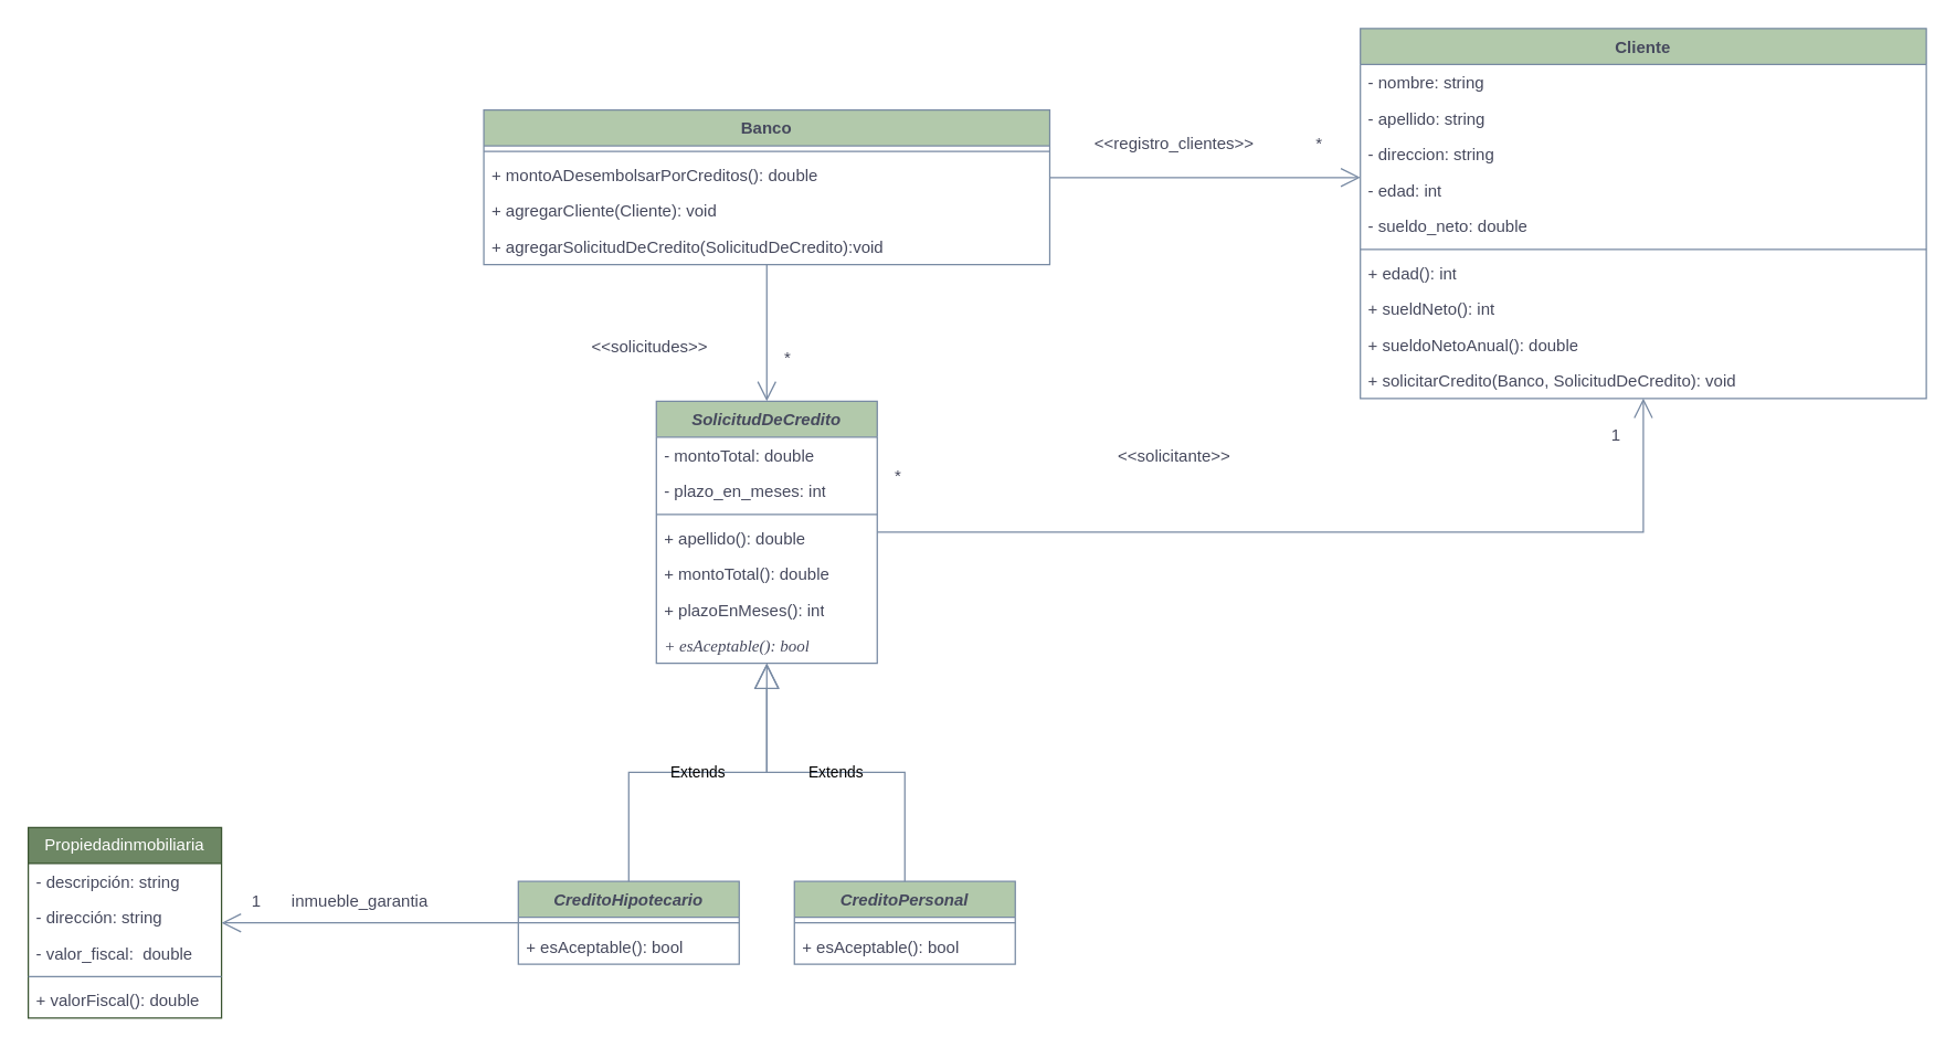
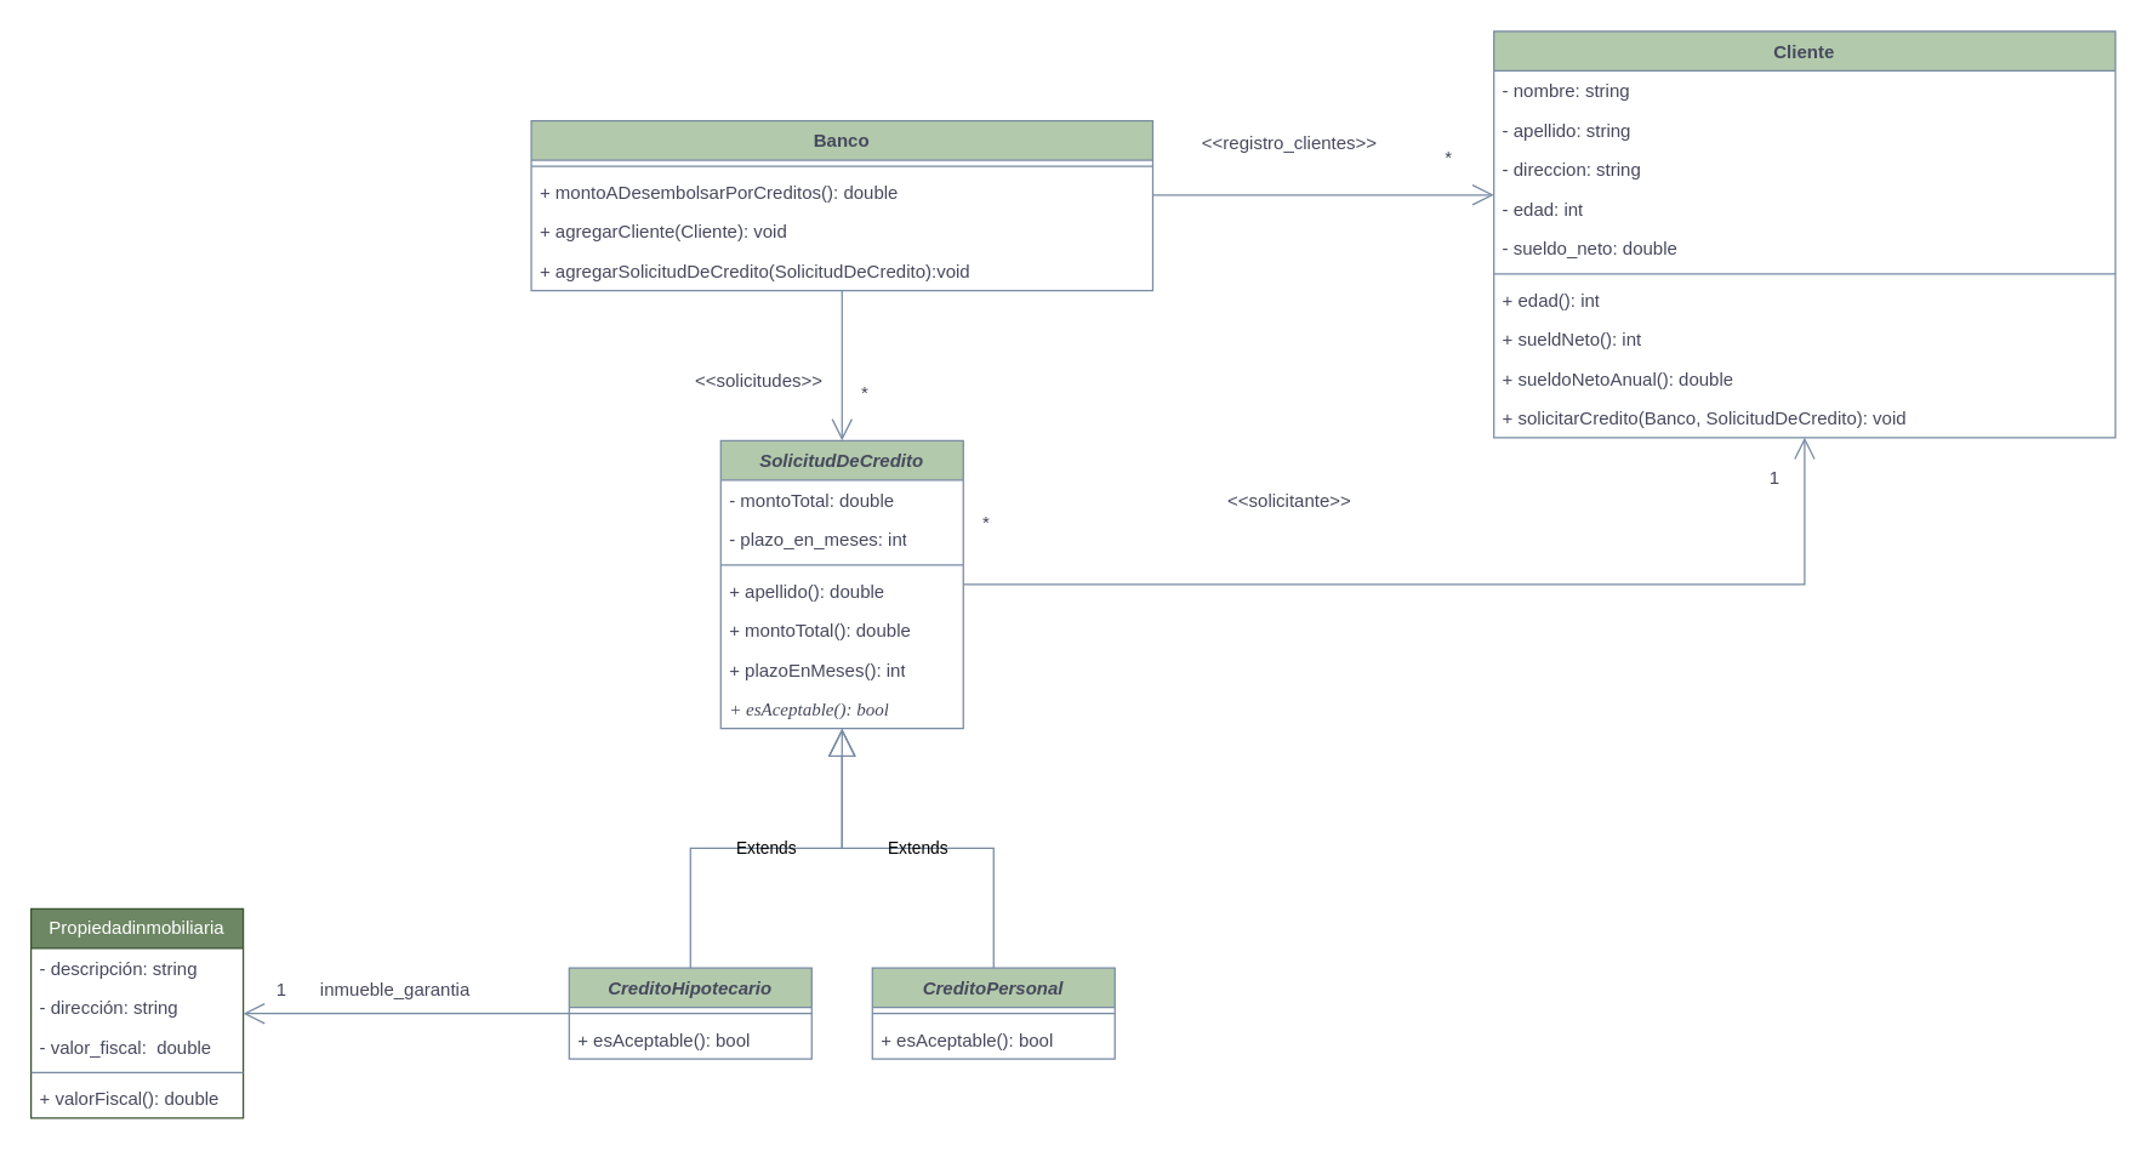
  <mxCell id="0" />
  <mxCell id="1" parent="0" />
  <mxCell id="2" value="Cliente" style="swimlane;fontStyle=1;align=center;verticalAlign=top;childLayout=stackLayout;horizontal=1;startSize=26;horizontalStack=0;resizeParent=1;resizeParentMax=0;resizeLast=0;collapsible=1;marginBottom=0;whiteSpace=wrap;html=1;labelBackgroundColor=none;fillColor=#B2C9AB;strokeColor=#788AA3;fontColor=#46495D;" parent="1" vertex="1"><mxGeometry x="985" y="20" width="410" height="268" as="geometry" /></mxCell>
  <mxCell id="3" value="- nombre: string" style="text;strokeColor=none;fillColor=none;align=left;verticalAlign=top;spacingLeft=4;spacingRight=4;overflow=hidden;rotatable=0;points=[[0,0.5],[1,0.5]];portConstraint=eastwest;whiteSpace=wrap;html=1;labelBackgroundColor=none;fontColor=#46495D;" parent="2" vertex="1"><mxGeometry y="26" width="410" height="26" as="geometry" /></mxCell>
  <mxCell id="4" value="- apellido: string" style="text;strokeColor=none;fillColor=none;align=left;verticalAlign=top;spacingLeft=4;spacingRight=4;overflow=hidden;rotatable=0;points=[[0,0.5],[1,0.5]];portConstraint=eastwest;whiteSpace=wrap;html=1;labelBackgroundColor=none;fontColor=#46495D;" parent="2" vertex="1"><mxGeometry y="52" width="410" height="26" as="geometry" /></mxCell>
  <mxCell id="5" value="- direccion: string" style="text;strokeColor=none;fillColor=none;align=left;verticalAlign=top;spacingLeft=4;spacingRight=4;overflow=hidden;rotatable=0;points=[[0,0.5],[1,0.5]];portConstraint=eastwest;whiteSpace=wrap;html=1;labelBackgroundColor=none;fontColor=#46495D;" parent="2" vertex="1"><mxGeometry y="78" width="410" height="26" as="geometry" /></mxCell>
  <mxCell id="6" value="- edad: int" style="text;strokeColor=none;fillColor=none;align=left;verticalAlign=top;spacingLeft=4;spacingRight=4;overflow=hidden;rotatable=0;points=[[0,0.5],[1,0.5]];portConstraint=eastwest;whiteSpace=wrap;html=1;labelBackgroundColor=none;fontColor=#46495D;" parent="2" vertex="1"><mxGeometry y="104" width="410" height="26" as="geometry" /></mxCell>
  <mxCell id="7" value="- sueldo_neto: double" style="text;strokeColor=none;fillColor=none;align=left;verticalAlign=top;spacingLeft=4;spacingRight=4;overflow=hidden;rotatable=0;points=[[0,0.5],[1,0.5]];portConstraint=eastwest;whiteSpace=wrap;html=1;labelBackgroundColor=none;fontColor=#46495D;" parent="2" vertex="1"><mxGeometry y="130" width="410" height="26" as="geometry" /></mxCell>
  <mxCell id="8" value="" style="line;strokeWidth=1;fillColor=none;align=left;verticalAlign=middle;spacingTop=-1;spacingLeft=3;spacingRight=3;rotatable=0;labelPosition=right;points=[];portConstraint=eastwest;strokeColor=#788AA3;labelBackgroundColor=none;fontColor=#46495D;" parent="2" vertex="1"><mxGeometry y="156" width="410" height="8" as="geometry" /></mxCell>
  <mxCell id="9" value="+ edad(): int" style="text;strokeColor=none;fillColor=none;align=left;verticalAlign=top;spacingLeft=4;spacingRight=4;overflow=hidden;rotatable=0;points=[[0,0.5],[1,0.5]];portConstraint=eastwest;whiteSpace=wrap;html=1;labelBackgroundColor=none;fontColor=#46495D;" parent="2" vertex="1"><mxGeometry y="164" width="410" height="26" as="geometry" /></mxCell>
  <mxCell id="10" value="+ sueldNeto(): int" style="text;strokeColor=none;fillColor=none;align=left;verticalAlign=top;spacingLeft=4;spacingRight=4;overflow=hidden;rotatable=0;points=[[0,0.5],[1,0.5]];portConstraint=eastwest;whiteSpace=wrap;html=1;labelBackgroundColor=none;fontColor=#46495D;" vertex="1" parent="2"><mxGeometry y="190" width="410" height="26" as="geometry" /></mxCell>
  <mxCell id="11" value="+ sueldoNetoAnual(): double" style="text;strokeColor=none;fillColor=none;align=left;verticalAlign=top;spacingLeft=4;spacingRight=4;overflow=hidden;rotatable=0;points=[[0,0.5],[1,0.5]];portConstraint=eastwest;whiteSpace=wrap;html=1;labelBackgroundColor=none;fontColor=#46495D;" vertex="1" parent="2"><mxGeometry y="216" width="410" height="26" as="geometry" /></mxCell>
  <mxCell id="12" value="+ solicitarCredito(Banco, SolicitudDeCredito): void" style="text;strokeColor=none;fillColor=none;align=left;verticalAlign=top;spacingLeft=4;spacingRight=4;overflow=hidden;rotatable=0;points=[[0,0.5],[1,0.5]];portConstraint=eastwest;whiteSpace=wrap;html=1;labelBackgroundColor=none;fontColor=#46495D;" parent="2" vertex="1"><mxGeometry y="242" width="410" height="26" as="geometry" /></mxCell>
  <mxCell id="13" value="Banco" style="swimlane;fontStyle=1;align=center;verticalAlign=top;childLayout=stackLayout;horizontal=1;startSize=26;horizontalStack=0;resizeParent=1;resizeParentMax=0;resizeLast=0;collapsible=1;marginBottom=0;whiteSpace=wrap;html=1;labelBackgroundColor=none;fillColor=#B2C9AB;strokeColor=#788AA3;fontColor=#46495D;" parent="1" vertex="1"><mxGeometry x="350" y="79" width="410" height="112" as="geometry" /></mxCell>
  <mxCell id="14" value="" style="line;strokeWidth=1;fillColor=none;align=left;verticalAlign=middle;spacingTop=-1;spacingLeft=3;spacingRight=3;rotatable=0;labelPosition=right;points=[];portConstraint=eastwest;strokeColor=#788AA3;labelBackgroundColor=none;fontColor=#46495D;" parent="13" vertex="1"><mxGeometry y="26" width="410" height="8" as="geometry" /></mxCell>
  <mxCell id="15" value="+ montoADesembolsarPorCreditos(): double" style="text;strokeColor=none;fillColor=none;align=left;verticalAlign=top;spacingLeft=4;spacingRight=4;overflow=hidden;rotatable=0;points=[[0,0.5],[1,0.5]];portConstraint=eastwest;whiteSpace=wrap;html=1;labelBackgroundColor=none;fontColor=#46495D;" parent="13" vertex="1"><mxGeometry y="34" width="410" height="26" as="geometry" /></mxCell>
  <mxCell id="16" value="+ agregarCliente(Cliente): void" style="text;strokeColor=none;fillColor=none;align=left;verticalAlign=top;spacingLeft=4;spacingRight=4;overflow=hidden;rotatable=0;points=[[0,0.5],[1,0.5]];portConstraint=eastwest;whiteSpace=wrap;html=1;labelBackgroundColor=none;fontColor=#46495D;" parent="13" vertex="1"><mxGeometry y="60" width="410" height="26" as="geometry" /></mxCell>
  <mxCell id="17" value="+ agregarSolicitudDeCredito(SolicitudDeCredito):void" style="text;strokeColor=none;fillColor=none;align=left;verticalAlign=top;spacingLeft=4;spacingRight=4;overflow=hidden;rotatable=0;points=[[0,0.5],[1,0.5]];portConstraint=eastwest;whiteSpace=wrap;html=1;labelBackgroundColor=none;fontColor=#46495D;" parent="13" vertex="1"><mxGeometry y="86" width="410" height="26" as="geometry" /></mxCell>
- <mxCell id="18" value="&amp;lt;&amp;lt;registro_clientes&amp;gt;&amp;gt;" style="text;html=1;align=center;verticalAlign=middle;resizable=0;points=[];autosize=1;strokeColor=none;fillColor=none;labelBackgroundColor=none;fontColor=#46495D;" parent="1" vertex="1"><mxGeometry x="780" y="89" width="140" height="30" as="geometry" /></mxCell>
+ <mxCell id="18" value="&amp;lt;&amp;lt;registro_clientes&amp;gt;&amp;gt;" style="text;html=1;align=center;verticalAlign=middle;resizable=0;points=[];autosize=1;strokeColor=none;fillColor=none;labelBackgroundColor=none;fontColor=#46495D;" parent="1" vertex="1"><mxGeometry x="780" y="79" width="140" height="30" as="geometry" /></mxCell>
  <mxCell id="19" value="*" style="text;html=1;align=center;verticalAlign=middle;resizable=0;points=[];autosize=1;strokeColor=none;fillColor=none;labelBackgroundColor=none;fontColor=#46495D;" parent="1" vertex="1"><mxGeometry x="940" y="89" width="30" height="30" as="geometry" /></mxCell>
  <mxCell id="20" value="&lt;i&gt;SolicitudDeCredito&lt;/i&gt;" style="swimlane;fontStyle=1;align=center;verticalAlign=top;childLayout=stackLayout;horizontal=1;startSize=26;horizontalStack=0;resizeParent=1;resizeParentMax=0;resizeLast=0;collapsible=1;marginBottom=0;whiteSpace=wrap;html=1;labelBackgroundColor=none;fillColor=#B2C9AB;strokeColor=#788AA3;fontColor=#46495D;" parent="1" vertex="1"><mxGeometry x="475" y="290" width="160" height="190" as="geometry" /></mxCell>
  <mxCell id="21" value="- montoTotal: double" style="text;strokeColor=none;fillColor=none;align=left;verticalAlign=top;spacingLeft=4;spacingRight=4;overflow=hidden;rotatable=0;points=[[0,0.5],[1,0.5]];portConstraint=eastwest;whiteSpace=wrap;html=1;labelBackgroundColor=none;fontColor=#46495D;" parent="20" vertex="1"><mxGeometry y="26" width="160" height="26" as="geometry" /></mxCell>
  <mxCell id="22" value="- plazo_en_meses: int" style="text;strokeColor=none;fillColor=none;align=left;verticalAlign=top;spacingLeft=4;spacingRight=4;overflow=hidden;rotatable=0;points=[[0,0.5],[1,0.5]];portConstraint=eastwest;whiteSpace=wrap;html=1;labelBackgroundColor=none;fontColor=#46495D;" parent="20" vertex="1"><mxGeometry y="52" width="160" height="26" as="geometry" /></mxCell>
  <mxCell id="23" value="" style="line;strokeWidth=1;fillColor=none;align=left;verticalAlign=middle;spacingTop=-1;spacingLeft=3;spacingRight=3;rotatable=0;labelPosition=right;points=[];portConstraint=eastwest;strokeColor=#788AA3;labelBackgroundColor=none;fontColor=#46495D;" parent="20" vertex="1"><mxGeometry y="78" width="160" height="8" as="geometry" /></mxCell>
  <mxCell id="24" value="+ apellido(): double" style="text;strokeColor=none;fillColor=none;align=left;verticalAlign=top;spacingLeft=4;spacingRight=4;overflow=hidden;rotatable=0;points=[[0,0.5],[1,0.5]];portConstraint=eastwest;whiteSpace=wrap;html=1;labelBackgroundColor=none;fontColor=#46495D;" parent="20" vertex="1"><mxGeometry y="86" width="160" height="26" as="geometry" /></mxCell>
  <mxCell id="25" value="&lt;div&gt;+ montoTotal(): double&lt;/div&gt;" style="text;strokeColor=none;fillColor=none;align=left;verticalAlign=top;spacingLeft=4;spacingRight=4;overflow=hidden;rotatable=0;points=[[0,0.5],[1,0.5]];portConstraint=eastwest;whiteSpace=wrap;html=1;labelBackgroundColor=none;fontColor=#46495D;" vertex="1" parent="20"><mxGeometry y="112" width="160" height="26" as="geometry" /></mxCell>
  <mxCell id="26" value="+ plazoEnMeses(): int" style="text;strokeColor=none;fillColor=none;align=left;verticalAlign=top;spacingLeft=4;spacingRight=4;overflow=hidden;rotatable=0;points=[[0,0.5],[1,0.5]];portConstraint=eastwest;whiteSpace=wrap;html=1;labelBackgroundColor=none;fontColor=#46495D;" vertex="1" parent="20"><mxGeometry y="138" width="160" height="26" as="geometry" /></mxCell>
  <mxCell id="27" value="+ esAceptable(): bool" style="text;strokeColor=none;fillColor=none;align=left;verticalAlign=top;spacingLeft=4;spacingRight=4;overflow=hidden;rotatable=0;points=[[0,0.5],[1,0.5]];portConstraint=eastwest;whiteSpace=wrap;html=1;fontStyle=2;fontFamily=Times New Roman;labelBackgroundColor=none;fontColor=#46495D;" parent="20" vertex="1"><mxGeometry y="164" width="160" height="26" as="geometry" /></mxCell>
  <mxCell id="28" value="" style="endArrow=open;endFill=1;endSize=12;html=1;rounded=0;labelBackgroundColor=none;strokeColor=#788AA3;fontColor=default;" parent="1" source="13" target="20" edge="1"><mxGeometry width="160" relative="1" as="geometry"><mxPoint x="555" y="240" as="sourcePoint" /><mxPoint x="595" y="330" as="targetPoint" /></mxGeometry></mxCell>
  <mxCell id="29" value="*" style="text;html=1;align=center;verticalAlign=middle;resizable=0;points=[];autosize=1;strokeColor=none;fillColor=none;labelBackgroundColor=none;fontColor=#46495D;" parent="1" vertex="1"><mxGeometry x="555" y="243.5" width="30" height="30" as="geometry" /></mxCell>
  <mxCell id="30" value="" style="endArrow=open;endFill=1;endSize=12;html=1;rounded=0;edgeStyle=orthogonalEdgeStyle;labelBackgroundColor=none;strokeColor=#788AA3;fontColor=default;" parent="1" source="20" target="2" edge="1"><mxGeometry width="160" relative="1" as="geometry"><mxPoint x="725" y="370" as="sourcePoint" /><mxPoint x="885" y="370" as="targetPoint" /></mxGeometry></mxCell>
  <mxCell id="31" value="&amp;lt;&amp;lt;solicitante&amp;gt;&amp;gt;" style="text;html=1;align=center;verticalAlign=middle;resizable=0;points=[];autosize=1;strokeColor=none;fillColor=none;labelBackgroundColor=none;fontColor=#46495D;" parent="1" vertex="1"><mxGeometry x="800" y="315" width="100" height="30" as="geometry" /></mxCell>
  <mxCell id="32" value="1" style="text;html=1;align=center;verticalAlign=middle;resizable=0;points=[];autosize=1;strokeColor=none;fillColor=none;labelBackgroundColor=none;fontColor=#46495D;" parent="1" vertex="1"><mxGeometry x="1155" y="300" width="30" height="30" as="geometry" /></mxCell>
  <mxCell id="33" value="*" style="text;html=1;align=center;verticalAlign=middle;resizable=0;points=[];autosize=1;strokeColor=none;fillColor=none;labelBackgroundColor=none;fontColor=#46495D;" parent="1" vertex="1"><mxGeometry x="635" y="330" width="30" height="30" as="geometry" /></mxCell>
- <mxCell id="34" value="&amp;lt;&amp;lt;solicitudes&amp;gt;&amp;gt;" style="text;html=1;align=center;verticalAlign=middle;resizable=0;points=[];autosize=1;strokeColor=none;fillColor=none;labelBackgroundColor=none;fontColor=#46495D;" parent="1" vertex="1"><mxGeometry x="415" y="236" width="110" height="30" as="geometry" /></mxCell>
+ <mxCell id="34" value="&amp;lt;&amp;lt;solicitudes&amp;gt;&amp;gt;" style="text;html=1;align=center;verticalAlign=middle;resizable=0;points=[];autosize=1;strokeColor=none;fillColor=none;labelBackgroundColor=none;fontColor=#46495D;" parent="1" vertex="1"><mxGeometry x="445" y="236" width="110" height="30" as="geometry" /></mxCell>
  <mxCell id="35" value="&lt;i&gt;CreditoPersonal&lt;/i&gt;" style="swimlane;fontStyle=1;align=center;verticalAlign=top;childLayout=stackLayout;horizontal=1;startSize=26;horizontalStack=0;resizeParent=1;resizeParentMax=0;resizeLast=0;collapsible=1;marginBottom=0;whiteSpace=wrap;html=1;labelBackgroundColor=none;fillColor=#B2C9AB;strokeColor=#788AA3;fontColor=#46495D;" parent="1" vertex="1"><mxGeometry x="575" y="638" width="160" height="60" as="geometry" /></mxCell>
  <mxCell id="36" value="" style="line;strokeWidth=1;fillColor=none;align=left;verticalAlign=middle;spacingTop=-1;spacingLeft=3;spacingRight=3;rotatable=0;labelPosition=right;points=[];portConstraint=eastwest;strokeColor=#788AA3;labelBackgroundColor=none;fontColor=#46495D;" parent="35" vertex="1"><mxGeometry y="26" width="160" height="8" as="geometry" /></mxCell>
  <mxCell id="37" value="+ esAceptable(): bool" style="text;strokeColor=none;fillColor=none;align=left;verticalAlign=top;spacingLeft=4;spacingRight=4;overflow=hidden;rotatable=0;points=[[0,0.5],[1,0.5]];portConstraint=eastwest;whiteSpace=wrap;html=1;labelBackgroundColor=none;fontColor=#46495D;" parent="35" vertex="1"><mxGeometry y="34" width="160" height="26" as="geometry" /></mxCell>
  <mxCell id="38" value="Extends" style="endArrow=block;endSize=16;endFill=0;html=1;rounded=0;edgeStyle=orthogonalEdgeStyle;labelBackgroundColor=none;strokeColor=#788AA3;fontColor=default;" parent="1" source="35" target="20" edge="1"><mxGeometry width="160" relative="1" as="geometry"><mxPoint x="275" y="630" as="sourcePoint" /><mxPoint x="435" y="630" as="targetPoint" /><mxPoint as="offset" /></mxGeometry></mxCell>
  <mxCell id="39" value="&lt;i&gt;CreditoHipotecario&lt;/i&gt;" style="swimlane;fontStyle=1;align=center;verticalAlign=top;childLayout=stackLayout;horizontal=1;startSize=26;horizontalStack=0;resizeParent=1;resizeParentMax=0;resizeLast=0;collapsible=1;marginBottom=0;whiteSpace=wrap;html=1;labelBackgroundColor=none;fillColor=#B2C9AB;strokeColor=#788AA3;fontColor=#46495D;" parent="1" vertex="1"><mxGeometry x="375" y="638" width="160" height="60" as="geometry" /></mxCell>
  <mxCell id="40" value="" style="line;strokeWidth=1;fillColor=none;align=left;verticalAlign=middle;spacingTop=-1;spacingLeft=3;spacingRight=3;rotatable=0;labelPosition=right;points=[];portConstraint=eastwest;strokeColor=#788AA3;labelBackgroundColor=none;fontColor=#46495D;" parent="39" vertex="1"><mxGeometry y="26" width="160" height="8" as="geometry" /></mxCell>
  <mxCell id="41" value="+ esAceptable(): bool" style="text;strokeColor=none;fillColor=none;align=left;verticalAlign=top;spacingLeft=4;spacingRight=4;overflow=hidden;rotatable=0;points=[[0,0.5],[1,0.5]];portConstraint=eastwest;whiteSpace=wrap;html=1;labelBackgroundColor=none;fontColor=#46495D;" parent="39" vertex="1"><mxGeometry y="34" width="160" height="26" as="geometry" /></mxCell>
  <mxCell id="42" value="Extends" style="endArrow=open;endSize=16;endFill=0;html=1;rounded=0;edgeStyle=orthogonalEdgeStyle;labelBackgroundColor=none;strokeColor=#788AA3;fontColor=default;" parent="1" source="39" target="20" edge="1"><mxGeometry width="160" relative="1" as="geometry"><mxPoint x="555" y="622" as="sourcePoint" /><mxPoint x="705" y="540" as="targetPoint" /><mxPoint as="offset" /></mxGeometry></mxCell>
  <mxCell id="43" value="Propiedadinmobiliaria" style="swimlane;fontStyle=0;childLayout=stackLayout;horizontal=1;startSize=26;fillColor=#6d8764;horizontalStack=0;resizeParent=1;resizeParentMax=0;resizeLast=0;collapsible=1;marginBottom=0;whiteSpace=wrap;html=1;labelBackgroundColor=none;fontColor=#ffffff;strokeColor=#3A5431;" parent="1" vertex="1"><mxGeometry x="20" y="599" width="140" height="138" as="geometry" /></mxCell>
  <mxCell id="44" value="- descripción: string" style="text;strokeColor=none;fillColor=none;align=left;verticalAlign=top;spacingLeft=4;spacingRight=4;overflow=hidden;rotatable=0;points=[[0,0.5],[1,0.5]];portConstraint=eastwest;whiteSpace=wrap;html=1;labelBackgroundColor=none;fontColor=#46495D;" parent="43" vertex="1"><mxGeometry y="26" width="140" height="26" as="geometry" /></mxCell>
  <mxCell id="45" value="- dirección: string" style="text;strokeColor=none;fillColor=none;align=left;verticalAlign=top;spacingLeft=4;spacingRight=4;overflow=hidden;rotatable=0;points=[[0,0.5],[1,0.5]];portConstraint=eastwest;whiteSpace=wrap;html=1;labelBackgroundColor=none;fontColor=#46495D;" parent="43" vertex="1"><mxGeometry y="52" width="140" height="26" as="geometry" /></mxCell>
  <mxCell id="46" value="&lt;div&gt;- valor_fiscal:&amp;nbsp; double&lt;/div&gt;" style="text;strokeColor=none;fillColor=none;align=left;verticalAlign=top;spacingLeft=4;spacingRight=4;overflow=hidden;rotatable=0;points=[[0,0.5],[1,0.5]];portConstraint=eastwest;whiteSpace=wrap;html=1;labelBackgroundColor=none;fontColor=#46495D;" parent="43" vertex="1"><mxGeometry y="78" width="140" height="26" as="geometry" /></mxCell>
  <mxCell id="47" value="" style="line;strokeWidth=1;fillColor=none;align=left;verticalAlign=middle;spacingTop=-1;spacingLeft=3;spacingRight=3;rotatable=0;labelPosition=right;points=[];portConstraint=eastwest;strokeColor=#788AA3;labelBackgroundColor=none;fontColor=#46495D;" parent="43" vertex="1"><mxGeometry y="104" width="140" height="8" as="geometry" /></mxCell>
  <mxCell id="48" value="+ valorFiscal(): double" style="text;strokeColor=none;fillColor=none;align=left;verticalAlign=top;spacingLeft=4;spacingRight=4;overflow=hidden;rotatable=0;points=[[0,0.5],[1,0.5]];portConstraint=eastwest;whiteSpace=wrap;html=1;labelBackgroundColor=none;fontColor=#46495D;" parent="43" vertex="1"><mxGeometry y="112" width="140" height="26" as="geometry" /></mxCell>
  <mxCell id="49" value="" style="endArrow=open;endFill=1;endSize=12;html=1;rounded=0;labelBackgroundColor=none;strokeColor=#788AA3;fontColor=default;" parent="1" source="39" target="43" edge="1"><mxGeometry width="160" relative="1" as="geometry"><mxPoint x="175" y="628" as="sourcePoint" /><mxPoint x="175" y="747" as="targetPoint" /></mxGeometry></mxCell>
  <mxCell id="50" value="inmueble_garantia" style="text;html=1;align=center;verticalAlign=middle;resizable=0;points=[];autosize=1;strokeColor=none;fillColor=none;labelBackgroundColor=none;fontColor=#46495D;" parent="1" vertex="1"><mxGeometry x="200" y="638" width="120" height="30" as="geometry" /></mxCell>
  <mxCell id="51" value="1" style="text;html=1;align=center;verticalAlign=middle;resizable=0;points=[];autosize=1;strokeColor=none;fillColor=none;labelBackgroundColor=none;fontColor=#46495D;" parent="1" vertex="1"><mxGeometry x="170" y="638" width="30" height="30" as="geometry" /></mxCell>
  <mxCell id="52" value="" style="endArrow=open;endFill=1;endSize=12;html=1;rounded=0;edgeStyle=orthogonalEdgeStyle;labelBackgroundColor=none;strokeColor=#788AA3;fontColor=default;" parent="1" source="13" target="2" edge="1"><mxGeometry width="160" relative="1" as="geometry"><mxPoint x="585" y="-50" as="sourcePoint" /><mxPoint x="810" y="-50" as="targetPoint" /><Array as="points"><mxPoint x="880" y="128" /><mxPoint x="880" y="128" /></Array></mxGeometry></mxCell>
